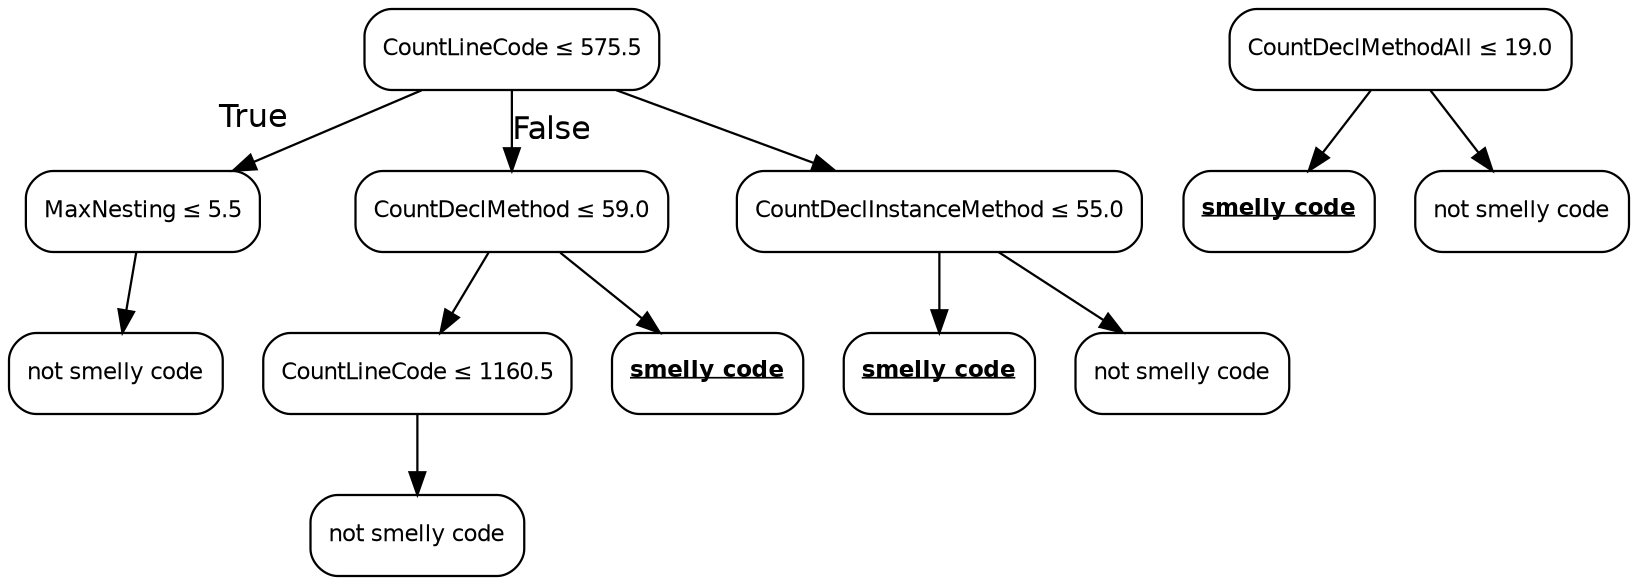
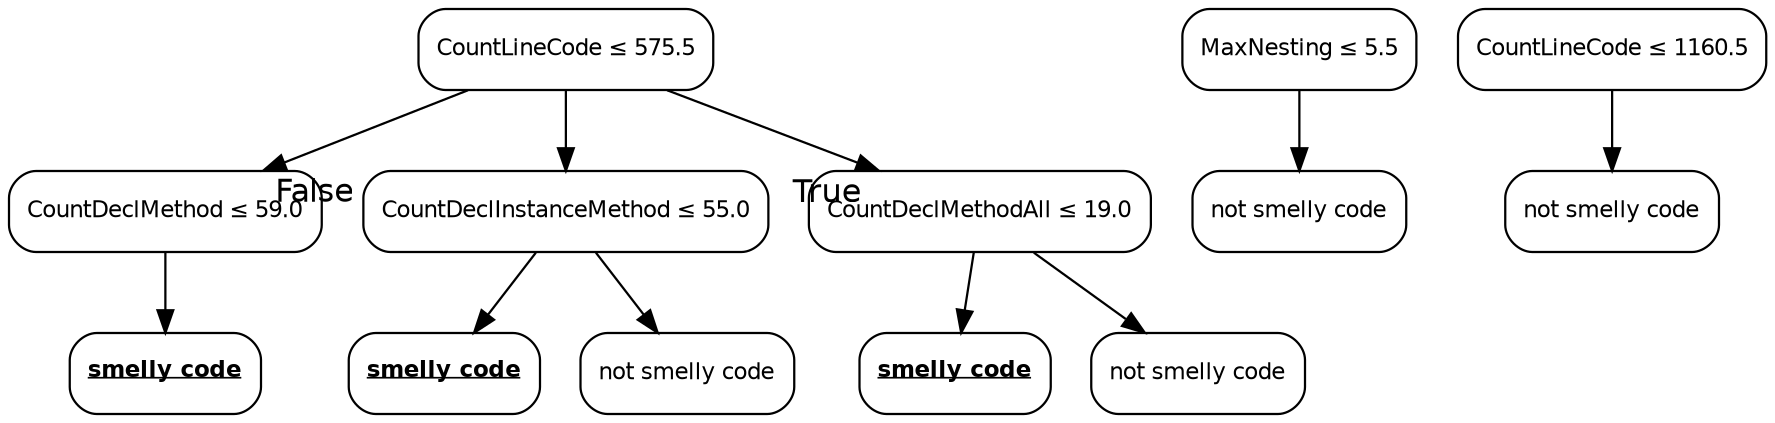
  digraph {
    node [color=black fontname=helvetica fontsize=10 shape=box style=rounded]
    edge [fontname=helvetica]
    n1 [label=<CountLineCode &le; 575.5> width=0.5]
    n2 [label=<MaxNesting &le; 5.5> width=0.5]
    n3 [label=<CountDeclMethod &le; 59.0> width=0.5]
    n4 [label=<CountDeclInstanceMethod &le; 55.0> width=0.5]
    n5 [label=<not smelly code> width=0.5]
    n6 [label=<CountLineCode &le; 1160.5> width=0.5]
    n7 [label=<<u><b>smelly code</b></u>> width=0.5]
    n8 [label=<CountDeclMethodAll &le; 19.0> width=0.5]
    n9 [label=<<u><b>smelly code</b></u>> width=0.5]
    n10 [label=<not smelly code> width=0.5]
    n11 [label=<not smelly code> width=0.5]
    n12 [label=<<u><b>smelly code</b></u>> width=0.5]
    n13 [label=<not smelly code> width=0.5]
-   n1 -> n2 [headlabel=True labelangle=45 labeldistance=2.5]
+   n1 -> n8 [headlabel=True labelangle=45 labeldistance=2.5]
    n1 -> n3 [headlabel=False labelangle=-45 labeldistance=2.5]
    n1 -> n4
    n2 -> n5
-   n3 -> n6
    n3 -> n7
    n4 -> n12
    n4 -> n13
    n6 -> n11
    n8 -> n9
    n8 -> n10
  }
